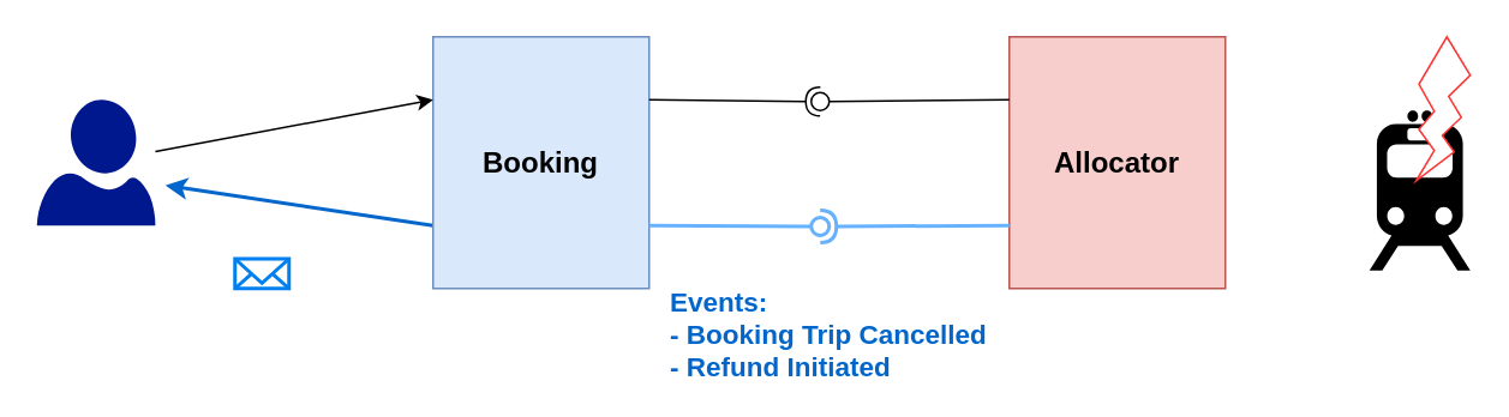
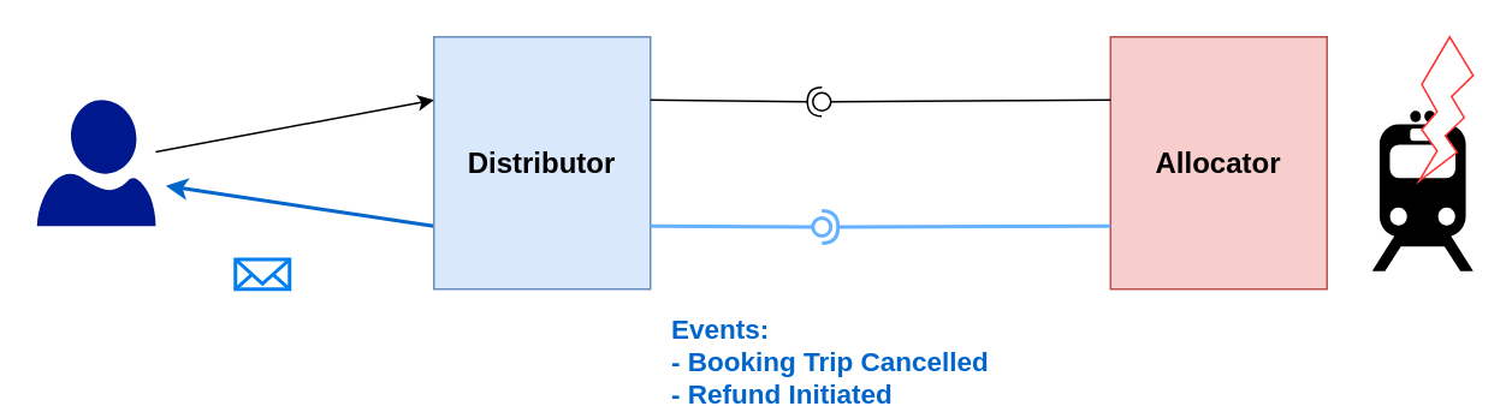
  <mxCell id="0" />
  <mxCell id="1" parent="0" />
- <mxCell id="2" value="Allocator" style="rounded=0;whiteSpace=wrap;html=1;fillColor=#f8cecc;strokeColor=#b85450;fontStyle=1;fontSize=16;" parent="1" vertex="1"><mxGeometry x="560" y="20" width="120" height="140" as="geometry" /></mxCell>
+ <mxCell id="2" value="Allocator" style="rounded=0;whiteSpace=wrap;html=1;fillColor=#f8cecc;strokeColor=#b85450;fontStyle=1;fontSize=16;" parent="1" vertex="1"><mxGeometry x="615" y="20" width="120" height="140" as="geometry" /></mxCell>
  <mxCell id="3" style="edgeStyle=none;rounded=0;orthogonalLoop=1;jettySize=auto;html=1;entryX=1.085;entryY=0.68;entryDx=0;entryDy=0;entryPerimeter=0;exitX=0;exitY=0.75;exitDx=0;exitDy=0;strokeColor=#0066CC;strokeWidth=2;" parent="1" source="4" target="16" edge="1"><mxGeometry relative="1" as="geometry" /></mxCell>
- <mxCell id="4" value="&lt;font style=&quot;font-size: 16px&quot;&gt;Booking&lt;/font&gt;" style="rounded=0;whiteSpace=wrap;html=1;fillColor=#dae8fc;strokeColor=#6c8ebf;fontStyle=1" parent="1" vertex="1"><mxGeometry x="240" y="20" width="120" height="140" as="geometry" /></mxCell>
+ <mxCell id="4" value="&lt;font style=&quot;font-size: 16px&quot;&gt;Distributor&lt;/font&gt;" style="rounded=0;whiteSpace=wrap;html=1;fillColor=#dae8fc;strokeColor=#6c8ebf;fontStyle=1" parent="1" vertex="1"><mxGeometry x="240" y="20" width="120" height="140" as="geometry" /></mxCell>
  <mxCell id="5" value="" style="shape=mxgraph.signs.transportation.train_2;html=1;pointerEvents=1;fillColor=#000000;strokeColor=none;verticalLabelPosition=bottom;verticalAlign=top;align=center;" parent="1" vertex="1"><mxGeometry x="760" y="61" width="56" height="89" as="geometry" /></mxCell>
  <mxCell id="6" value="" style="verticalLabelPosition=bottom;verticalAlign=top;html=1;shape=mxgraph.basic.flash;strokeColor=#FF3333;" parent="1" vertex="1"><mxGeometry x="786" y="20" width="30" height="80" as="geometry" /></mxCell>
  <mxCell id="7" value="" style="rounded=0;orthogonalLoop=1;jettySize=auto;html=1;endArrow=none;endFill=0;sketch=0;sourcePerimeterSpacing=0;targetPerimeterSpacing=0;exitX=1;exitY=0.75;exitDx=0;exitDy=0;strokeColor=#66B2FF;strokeWidth=2;" parent="1" source="4" target="9" edge="1"><mxGeometry relative="1" as="geometry"><mxPoint x="400" y="315" as="sourcePoint" /></mxGeometry></mxCell>
  <mxCell id="8" value="" style="rounded=0;orthogonalLoop=1;jettySize=auto;html=1;endArrow=halfCircle;endFill=0;entryX=0.5;entryY=0.5;endSize=6;strokeWidth=2;sketch=0;exitX=0;exitY=0.75;exitDx=0;exitDy=0;strokeColor=#66B2FF;" parent="1" source="2" target="9" edge="1"><mxGeometry relative="1" as="geometry"><mxPoint x="440" y="315" as="sourcePoint" /></mxGeometry></mxCell>
  <mxCell id="9" value="" style="ellipse;whiteSpace=wrap;html=1;align=center;aspect=fixed;resizable=0;points=[];outlineConnect=0;sketch=0;strokeColor=#66B2FF;strokeWidth=2;" parent="1" vertex="1"><mxGeometry x="450" y="120.5" width="10" height="10" as="geometry" /></mxCell>
- <mxCell id="10" value="&lt;b style=&quot;font-size: 15px&quot;&gt;&lt;font color=&quot;#0066cc&quot; style=&quot;font-size: 15px&quot;&gt;Events:&lt;br style=&quot;font-size: 15px&quot;&gt;- Booking Trip Cancelled&lt;br&gt;- Refund Initiated&lt;br&gt;&lt;/font&gt;&lt;/b&gt;" style="rounded=0;whiteSpace=wrap;html=1;strokeColor=none;align=left;fontSize=15;fillColor=none;" parent="1" vertex="1"><mxGeometry x="370" y="160" width="180" height="50" as="geometry" /></mxCell>
+ <mxCell id="10" value="&lt;b style=&quot;font-size: 15px&quot;&gt;&lt;font color=&quot;#0066cc&quot; style=&quot;font-size: 15px&quot;&gt;Events:&lt;br style=&quot;font-size: 15px&quot;&gt;- Booking Trip Cancelled&lt;br&gt;- Refund Initiated&lt;br&gt;&lt;/font&gt;&lt;/b&gt;" style="rounded=0;whiteSpace=wrap;html=1;strokeColor=none;align=left;fontSize=15;fillColor=none;" parent="1" vertex="1"><mxGeometry x="370" y="175" width="180" height="50" as="geometry" /></mxCell>
  <mxCell id="11" value="" style="html=1;verticalLabelPosition=bottom;align=center;labelBackgroundColor=#ffffff;verticalAlign=top;strokeWidth=2;strokeColor=#0080F0;shadow=0;dashed=0;shape=mxgraph.ios7.icons.mail;" parent="1" vertex="1"><mxGeometry x="130" y="143.5" width="30" height="16.5" as="geometry" /></mxCell>
  <mxCell id="12" value="" style="rounded=0;orthogonalLoop=1;jettySize=auto;html=1;endArrow=none;endFill=0;sketch=0;sourcePerimeterSpacing=0;targetPerimeterSpacing=0;exitX=0;exitY=0.25;exitDx=0;exitDy=0;" parent="1" source="2" target="14" edge="1"><mxGeometry relative="1" as="geometry"><mxPoint x="460" y="-115" as="sourcePoint" /></mxGeometry></mxCell>
  <mxCell id="13" value="" style="rounded=0;orthogonalLoop=1;jettySize=auto;html=1;endArrow=halfCircle;endFill=0;entryX=0.5;entryY=0.5;endSize=6;strokeWidth=1;sketch=0;exitX=1;exitY=0.25;exitDx=0;exitDy=0;" parent="1" source="4" target="14" edge="1"><mxGeometry relative="1" as="geometry"><mxPoint x="500" y="-115" as="sourcePoint" /></mxGeometry></mxCell>
  <mxCell id="14" value="" style="ellipse;whiteSpace=wrap;html=1;align=center;aspect=fixed;resizable=0;points=[];outlineConnect=0;sketch=0;strokeColor=#000000;" parent="1" vertex="1"><mxGeometry x="450" y="51" width="10" height="10" as="geometry" /></mxCell>
  <mxCell id="15" style="edgeStyle=none;rounded=0;orthogonalLoop=1;jettySize=auto;html=1;entryX=0;entryY=0.25;entryDx=0;entryDy=0;" parent="1" source="16" target="4" edge="1"><mxGeometry relative="1" as="geometry" /></mxCell>
  <mxCell id="16" value="" style="sketch=0;aspect=fixed;pointerEvents=1;shadow=0;dashed=0;html=1;strokeColor=none;labelPosition=center;verticalLabelPosition=bottom;verticalAlign=top;align=center;fillColor=#00188D;shape=mxgraph.azure.user" parent="1" vertex="1"><mxGeometry x="20" y="55" width="65.8" height="70" as="geometry" /></mxCell>
